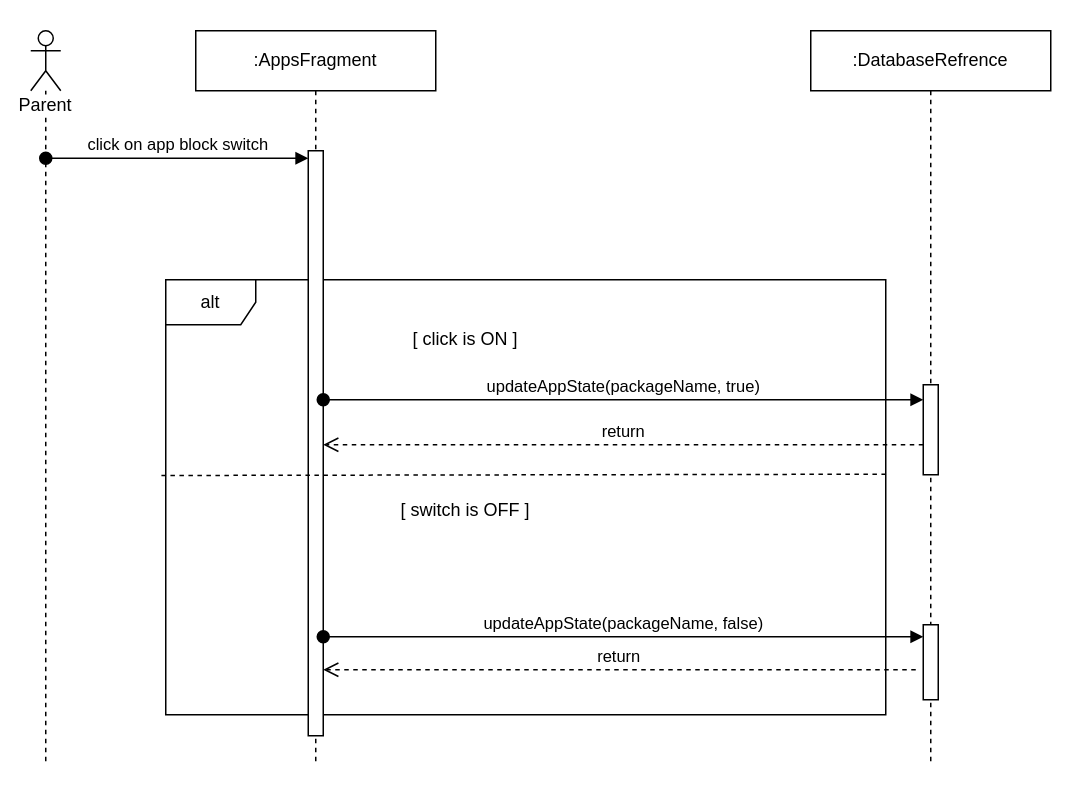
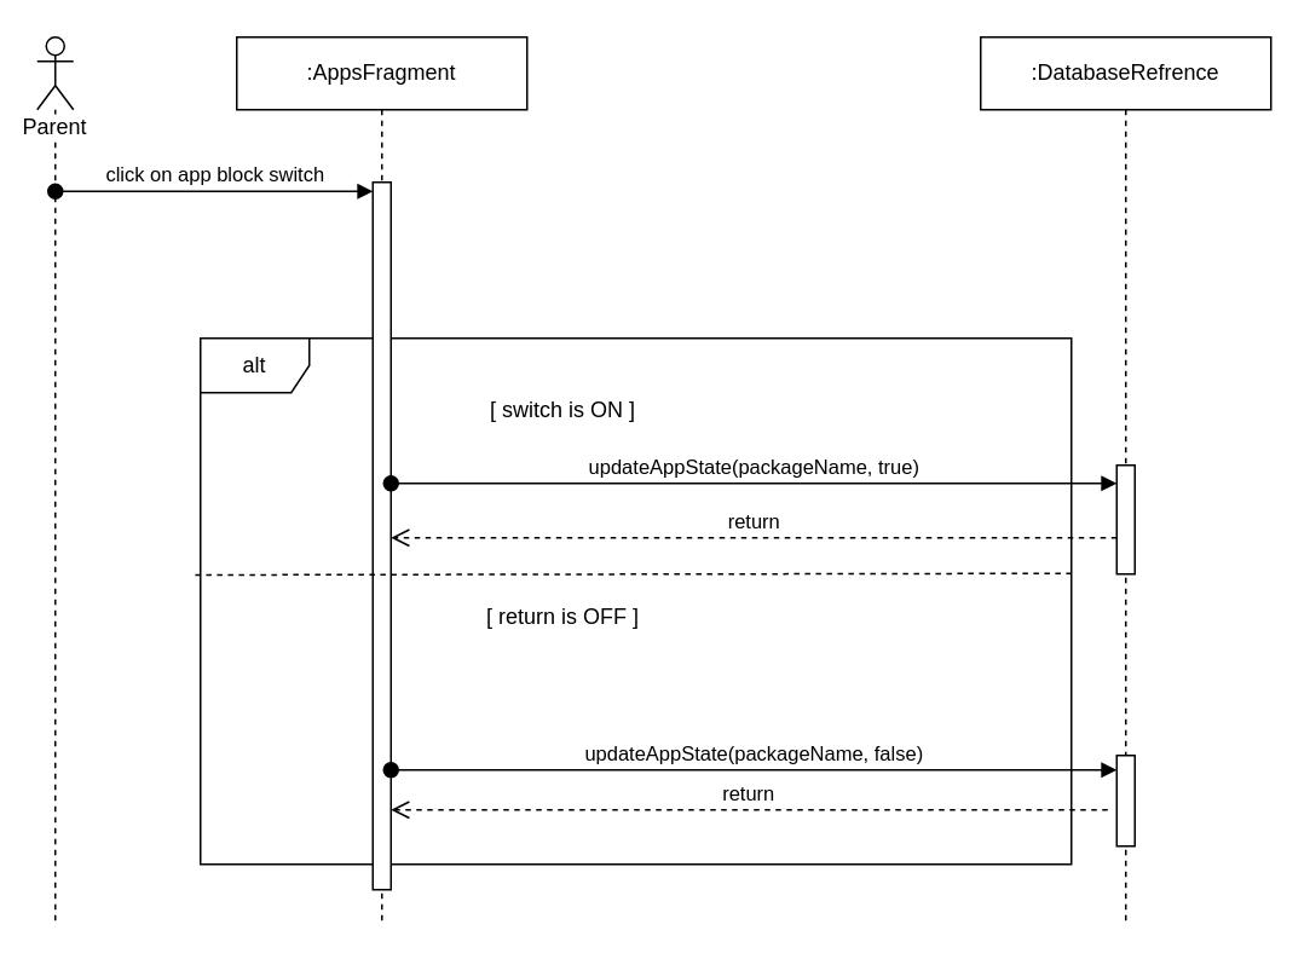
  <mxCell id="0" />
  <mxCell id="1" parent="0" />
  <mxCell id="2" value="alt" style="shape=umlFrame;whiteSpace=wrap;html=1;" vertex="1" parent="1"><mxGeometry x="110" y="186" width="480" height="290" as="geometry" /></mxCell>
  <mxCell id="3" value=":AppsFragment" style="shape=umlLifeline;perimeter=lifelinePerimeter;whiteSpace=wrap;html=1;container=1;collapsible=0;recursiveResize=0;outlineConnect=0;" vertex="1" parent="1"><mxGeometry x="130" y="20" width="160" height="490" as="geometry" /></mxCell>
  <mxCell id="4" value="" style="html=1;points=[];perimeter=orthogonalPerimeter;" vertex="1" parent="3"><mxGeometry x="75" y="80" width="10" height="390" as="geometry" /></mxCell>
  <mxCell id="5" value="Parent" style="shape=umlLifeline;participant=umlActor;perimeter=lifelinePerimeter;whiteSpace=wrap;html=1;container=1;collapsible=0;recursiveResize=0;verticalAlign=top;spacingTop=36;labelBackgroundColor=#ffffff;outlineConnect=0;" vertex="1" parent="1"><mxGeometry x="20" y="20" width="20" height="490" as="geometry" /></mxCell>
  <mxCell id="6" value=":DatabaseRefrence" style="shape=umlLifeline;perimeter=lifelinePerimeter;whiteSpace=wrap;html=1;container=1;collapsible=0;recursiveResize=0;outlineConnect=0;" vertex="1" parent="1"><mxGeometry x="540" y="20" width="160" height="490" as="geometry" /></mxCell>
  <mxCell id="7" value="" style="html=1;points=[];perimeter=orthogonalPerimeter;" vertex="1" parent="6"><mxGeometry x="75" y="236" width="10" height="60" as="geometry" /></mxCell>
  <mxCell id="8" value="" style="html=1;points=[];perimeter=orthogonalPerimeter;" vertex="1" parent="6"><mxGeometry x="75" y="396" width="10" height="50" as="geometry" /></mxCell>
  <mxCell id="9" value="click on app block switch" style="html=1;verticalAlign=bottom;startArrow=oval;endArrow=block;startSize=8;" edge="1" parent="1" target="4"><mxGeometry relative="1" as="geometry"><mxPoint x="30" y="105" as="sourcePoint" /></mxGeometry></mxCell>
  <mxCell id="10" value="updateAppState(packageName, true)" style="html=1;verticalAlign=bottom;startArrow=oval;endArrow=block;startSize=8;" edge="1" parent="1" target="7"><mxGeometry relative="1" as="geometry"><mxPoint x="215" y="266" as="sourcePoint" /><Array as="points"><mxPoint x="410" y="266" /></Array></mxGeometry></mxCell>
- <mxCell id="11" value="[ click is ON ]" style="text;html=1;strokeColor=none;fillColor=none;align=center;verticalAlign=middle;whiteSpace=wrap;rounded=0;" vertex="1" parent="1"><mxGeometry x="240" y="216" width="140" height="20" as="geometry" /></mxCell>
+ <mxCell id="11" value="[ switch is ON ]" style="text;html=1;strokeColor=none;fillColor=none;align=center;verticalAlign=middle;whiteSpace=wrap;rounded=0;" vertex="1" parent="1"><mxGeometry x="240" y="216" width="140" height="20" as="geometry" /></mxCell>
  <mxCell id="12" value="return" style="html=1;verticalAlign=bottom;endArrow=open;dashed=1;endSize=8;" edge="1" parent="1"><mxGeometry relative="1" as="geometry"><mxPoint x="615" y="296" as="sourcePoint" /><mxPoint x="215" y="296" as="targetPoint" /></mxGeometry></mxCell>
  <mxCell id="13" value="" style="endArrow=none;dashed=1;html=1;entryX=1.002;entryY=0.447;entryDx=0;entryDy=0;entryPerimeter=0;exitX=-0.006;exitY=0.45;exitDx=0;exitDy=0;exitPerimeter=0;" edge="1" parent="1" source="2" target="2"><mxGeometry width="50" height="50" relative="1" as="geometry"><mxPoint x="110" y="312" as="sourcePoint" /><mxPoint x="160" y="276" as="targetPoint" /></mxGeometry></mxCell>
  <mxCell id="14" value="updateAppState(packageName, false)" style="html=1;verticalAlign=bottom;startArrow=oval;endArrow=block;startSize=8;" edge="1" parent="1"><mxGeometry relative="1" as="geometry"><mxPoint x="215" y="424" as="sourcePoint" /><mxPoint x="615" y="424" as="targetPoint" /></mxGeometry></mxCell>
  <mxCell id="15" value="return" style="html=1;verticalAlign=bottom;endArrow=open;dashed=1;endSize=8;" edge="1" parent="1"><mxGeometry relative="1" as="geometry"><mxPoint x="610" y="446" as="sourcePoint" /><mxPoint x="215" y="446" as="targetPoint" /></mxGeometry></mxCell>
- <mxCell id="16" value="[ switch is OFF ]" style="text;html=1;strokeColor=none;fillColor=none;align=center;verticalAlign=middle;whiteSpace=wrap;rounded=0;" vertex="1" parent="1"><mxGeometry x="240" y="330" width="140" height="20" as="geometry" /></mxCell>
+ <mxCell id="16" value="[ return is OFF ]" style="text;html=1;strokeColor=none;fillColor=none;align=center;verticalAlign=middle;whiteSpace=wrap;rounded=0;" vertex="1" parent="1"><mxGeometry x="240" y="330" width="140" height="20" as="geometry" /></mxCell>
